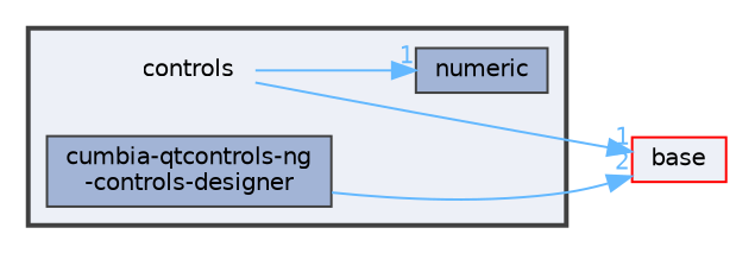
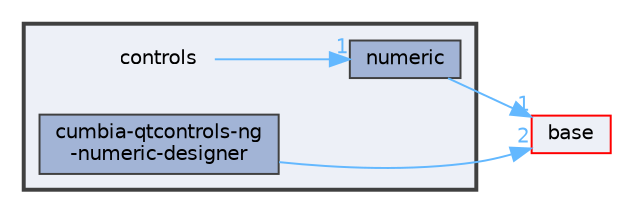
  digraph {
    compound=true
    rankdir=LR
    node [fontname=Helvetica fontsize=10 shape=box color=grey25 fillcolor="#a2b4d6" style=filled]
    edge [color=steelblue1 fontcolor=steelblue1 fontname=Helvetica fontsize=10 headlabel=1 labeldistance=1.5 labelfontname=Helvetica labelfontsize=10]
    n1 [height=0.2 label=controls shape=plaintext width=0.4 color="" fillcolor="" style=""]
-   n2 [height=0.2 label="cumbia-qtcontrols-ng\l-controls-designer" width=0.4]
+   n2 [height=0.2 label="cumbia-qtcontrols-ng\l-numeric-designer" width=0.4]
    n3 [height=0.2 label=numeric width=0.4]
    n4 [color=red fillcolor="#edf0f7" height=0.2 label=base width=0.4]
    subgraph cluster_1 {
      bgcolor="#edf0f7"
      fontname=Helvetica
      fontsize=10
      pencolor=grey25
      style="filled,bold"
      n1
      n2
      n3
    }
    n1 -> n3
    n2 -> n4 [headlabel=2]
-   n1 -> n4
+   n3 -> n4
  }
